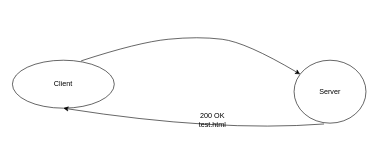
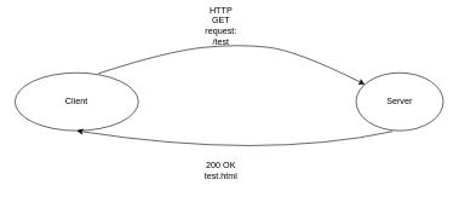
  <mxCell id="0" />
  <mxCell id="1" parent="0" />
  <mxCell id="2" value="Client" style="ellipse;whiteSpace=wrap;html=1;" vertex="1" parent="1"><mxGeometry x="20" y="100" width="170" height="80" as="geometry" /></mxCell>
- <mxCell id="3" value="Server" style="ellipse;whiteSpace=wrap;html=1;" vertex="1" parent="1"><mxGeometry x="490" y="100" width="120" height="105" as="geometry" /></mxCell>
+ <mxCell id="3" value="Server" style="ellipse;whiteSpace=wrap;html=1;" vertex="1" parent="1"><mxGeometry x="490" y="100" width="120" height="80" as="geometry" /></mxCell>
  <mxCell id="4" value="" style="curved=1;endArrow=classic;html=1;rounded=0;exitX=0.675;exitY=0.013;exitDx=0;exitDy=0;exitPerimeter=0;" edge="1" parent="1" source="2" target="3"><mxGeometry width="50" height="50" relative="1" as="geometry"><mxPoint x="310" y="220" as="sourcePoint" /><mxPoint x="360" y="170" as="targetPoint" /><Array as="points"><mxPoint x="230" y="70" /><mxPoint x="330" y="60" /><mxPoint x="410" y="70" /></Array></mxGeometry></mxCell>
  <mxCell id="5" value="" style="curved=1;endArrow=classic;html=1;rounded=0;entryX=0.5;entryY=1;entryDx=0;entryDy=0;exitX=0.417;exitY=1.013;exitDx=0;exitDy=0;exitPerimeter=0;" edge="1" parent="1" source="3" target="2"><mxGeometry width="50" height="50" relative="1" as="geometry"><mxPoint x="520" y="190" as="sourcePoint" /><mxPoint x="360" y="170" as="targetPoint" /><Array as="points"><mxPoint x="360" y="220" /></Array></mxGeometry></mxCell>
- <mxCell id="7" value="200 OK&lt;br&gt;test.html" style="text;html=1;strokeColor=none;fillColor=none;align=center;verticalAlign=middle;whiteSpace=wrap;rounded=0;" vertex="1" parent="1"><mxGeometry x="324" y="185" width="60" height="30" as="geometry" /></mxCell>
+ <mxCell id="6" value="HTTP GET request: /test" style="text;html=1;strokeColor=none;fillColor=none;align=center;verticalAlign=middle;whiteSpace=wrap;rounded=0;" vertex="1" parent="1"><mxGeometry x="274" y="20" width="60" height="30" as="geometry" /></mxCell>
+ <mxCell id="7" value="200 OK&lt;br&gt;test.html" style="text;html=1;strokeColor=none;fillColor=none;align=center;verticalAlign=middle;whiteSpace=wrap;rounded=0;" vertex="1" parent="1"><mxGeometry x="274" y="220" width="60" height="30" as="geometry" /></mxCell>
